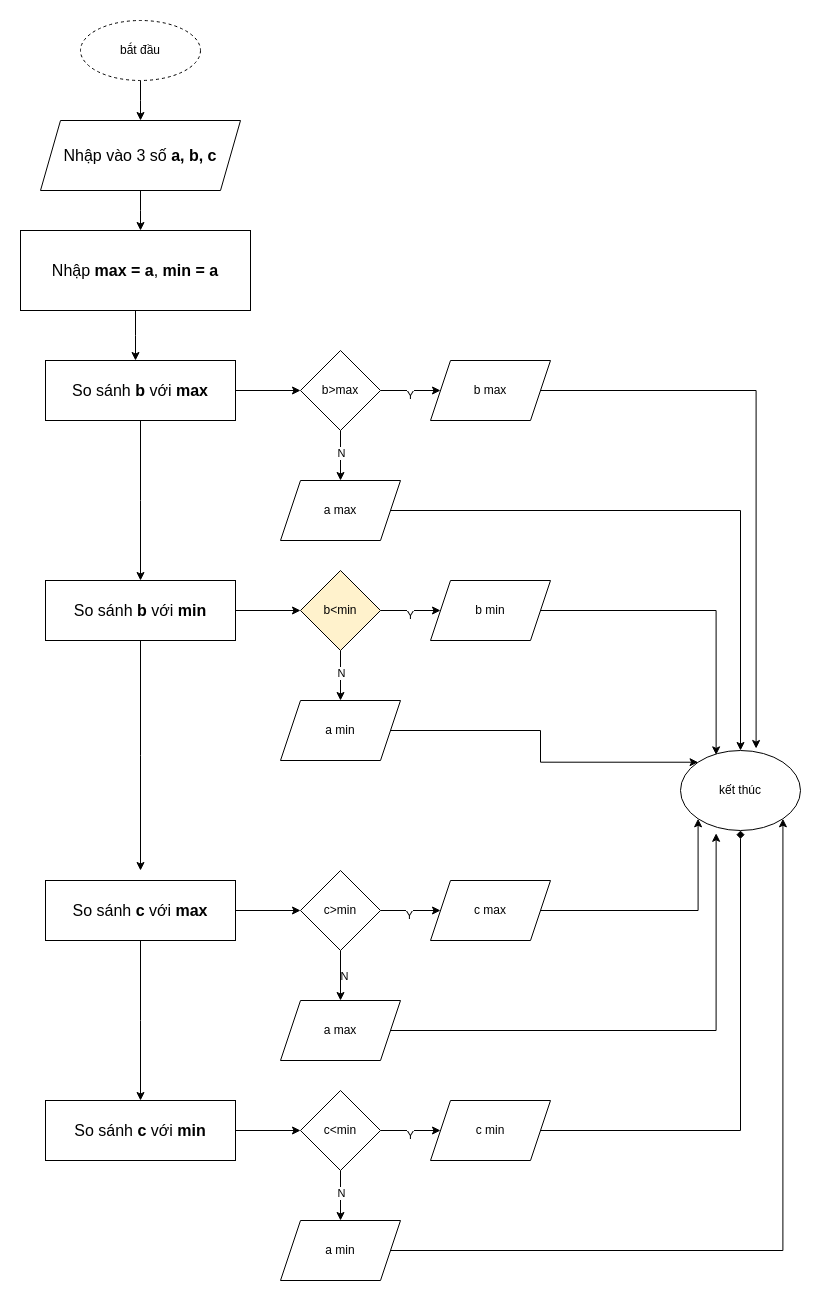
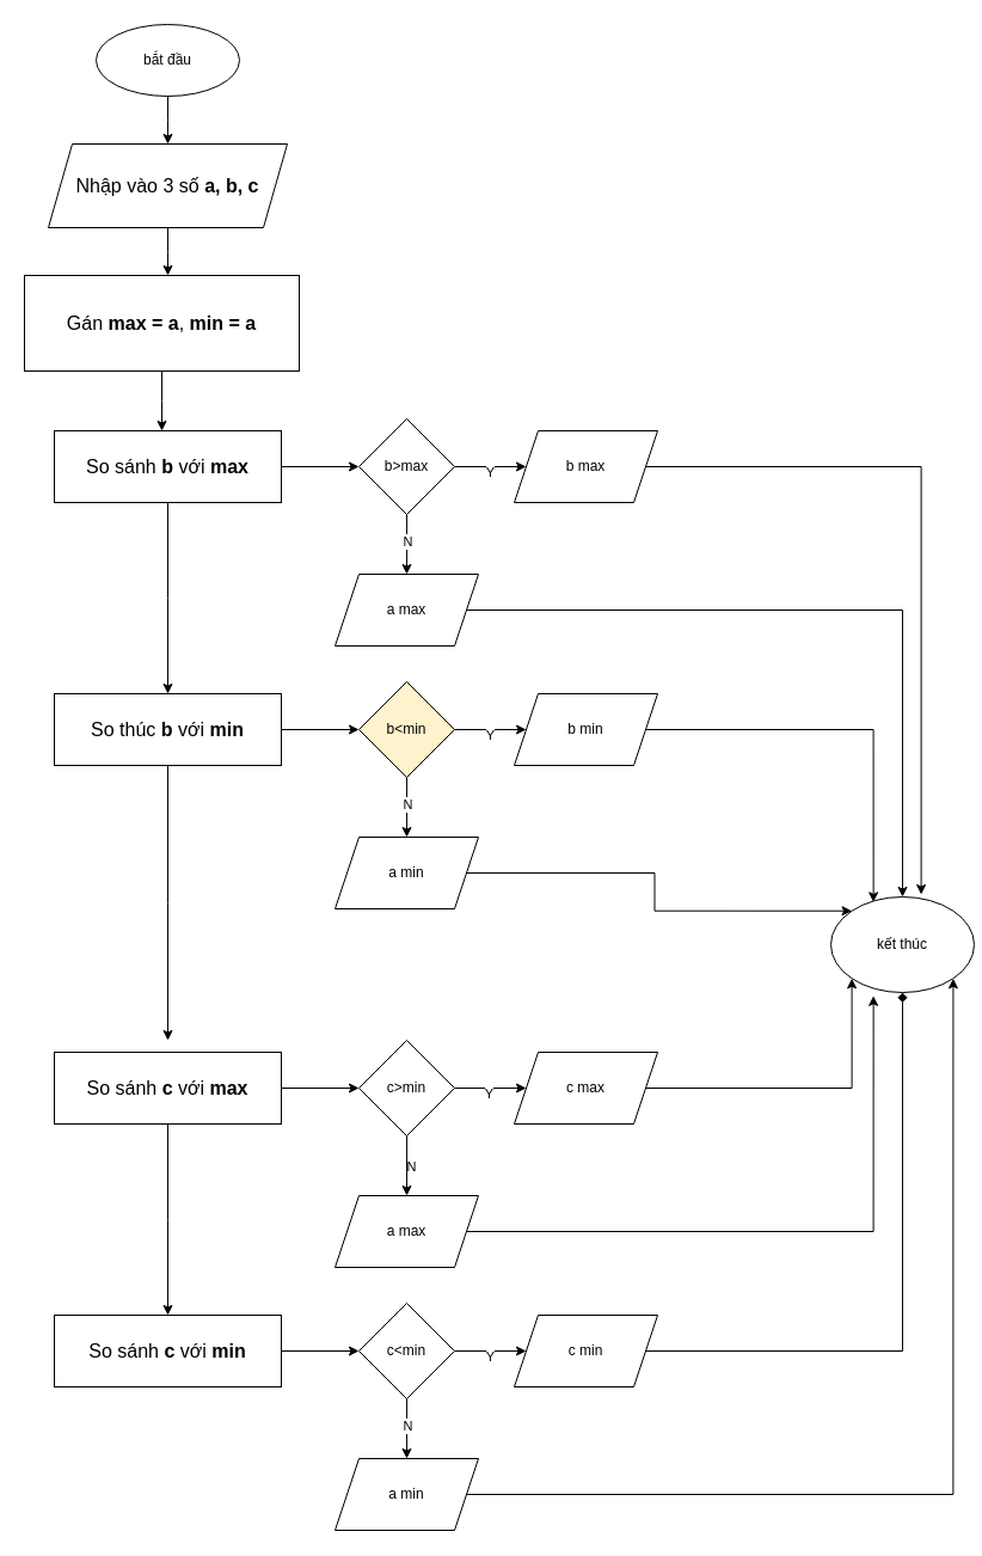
  <mxCell id="0" />
  <mxCell id="1" parent="0" />
  <mxCell id="2" style="edgeStyle=orthogonalEdgeStyle;rounded=0;orthogonalLoop=1;jettySize=auto;html=1;" edge="1" parent="1" source="3"><mxGeometry relative="1" as="geometry"><mxPoint x="140" y="120" as="targetPoint" /></mxGeometry></mxCell>
- <mxCell id="3" value="bắt đầu" style="ellipse;whiteSpace=wrap;html=1;dashed=1;" vertex="1" parent="1"><mxGeometry x="80" y="20" width="120" height="60" as="geometry" /></mxCell>
+ <mxCell id="3" value="bắt đầu" style="ellipse;whiteSpace=wrap;html=1;" vertex="1" parent="1"><mxGeometry x="80" y="20" width="120" height="60" as="geometry" /></mxCell>
  <mxCell id="4" style="edgeStyle=orthogonalEdgeStyle;rounded=0;orthogonalLoop=1;jettySize=auto;html=1;" edge="1" parent="1" source="5"><mxGeometry relative="1" as="geometry"><mxPoint x="140" y="230" as="targetPoint" /></mxGeometry></mxCell>
  <mxCell id="5" value="&lt;span style=&quot;box-sizing: border-box; margin: 0px; padding: 0px; font-family: Arial, sans-serif; font-size: 16px; font-variant-numeric: normal; font-variant-east-asian: normal; font-variant-alternates: normal; font-variant-position: normal; font-variant-emoji: normal; text-align: start; white-space-collapse: preserve; background-color: rgb(255, 255, 255); vertical-align: baseline;&quot;&gt;Nhập vào 3 số&amp;nbsp;&lt;/span&gt;&lt;span style=&quot;box-sizing: border-box; margin: 0px; padding: 0px; font-family: Arial, sans-serif; font-size: 16px; font-variant-numeric: normal; font-variant-east-asian: normal; font-variant-alternates: normal; font-variant-position: normal; font-variant-emoji: normal; text-align: start; white-space-collapse: preserve; background-color: rgb(255, 255, 255); vertical-align: baseline;&quot;&gt;&lt;span style=&quot;box-sizing: border-box; margin: 0px; padding: 0px; font-weight: bolder;&quot;&gt;a, b, c&lt;/span&gt;&lt;/span&gt;" style="shape=parallelogram;perimeter=parallelogramPerimeter;whiteSpace=wrap;html=1;fixedSize=1;" vertex="1" parent="1"><mxGeometry x="40" y="120" width="200" height="70" as="geometry" /></mxCell>
  <mxCell id="6" style="edgeStyle=orthogonalEdgeStyle;rounded=0;orthogonalLoop=1;jettySize=auto;html=1;" edge="1" parent="1" source="7"><mxGeometry relative="1" as="geometry"><mxPoint x="135" y="360" as="targetPoint" /></mxGeometry></mxCell>
- <mxCell id="7" value="&lt;span style=&quot;box-sizing: border-box; margin: 0px; padding: 0px; font-family: Arial, sans-serif; font-size: 16px; font-variant-numeric: normal; font-variant-east-asian: normal; font-variant-alternates: normal; font-variant-position: normal; font-variant-emoji: normal; text-align: start; white-space-collapse: preserve; background-color: rgb(255, 255, 255); vertical-align: baseline;&quot;&gt;Nhập&amp;nbsp;&lt;/span&gt;&lt;span style=&quot;box-sizing: border-box; margin: 0px; padding: 0px; font-family: Arial, sans-serif; font-size: 16px; font-variant-numeric: normal; font-variant-east-asian: normal; font-variant-alternates: normal; font-variant-position: normal; font-variant-emoji: normal; text-align: start; white-space-collapse: preserve; background-color: rgb(255, 255, 255); vertical-align: baseline;&quot;&gt;&lt;span style=&quot;box-sizing: border-box; margin: 0px; padding: 0px; font-weight: bolder;&quot;&gt;max = a&lt;/span&gt;&lt;/span&gt;&lt;span style=&quot;box-sizing: border-box; margin: 0px; padding: 0px; font-family: Arial, sans-serif; font-size: 16px; font-variant-numeric: normal; font-variant-east-asian: normal; font-variant-alternates: normal; font-variant-position: normal; font-variant-emoji: normal; text-align: start; white-space-collapse: preserve; background-color: rgb(255, 255, 255); vertical-align: baseline;&quot;&gt;,&lt;/span&gt;&lt;span style=&quot;box-sizing: border-box; margin: 0px; padding: 0px; font-family: Arial, sans-serif; font-size: 16px; font-variant-numeric: normal; font-variant-east-asian: normal; font-variant-alternates: normal; font-variant-position: normal; font-variant-emoji: normal; text-align: start; white-space-collapse: preserve; background-color: rgb(255, 255, 255); vertical-align: baseline;&quot;&gt;&lt;span style=&quot;box-sizing: border-box; margin: 0px; padding: 0px; font-weight: bolder;&quot;&gt; min = a&lt;/span&gt;&lt;/span&gt;" style="rounded=0;whiteSpace=wrap;html=1;" vertex="1" parent="1"><mxGeometry x="20" y="230" width="230" height="80" as="geometry" /></mxCell>
+ <mxCell id="7" value="&lt;span style=&quot;box-sizing: border-box; margin: 0px; padding: 0px; font-family: Arial, sans-serif; font-size: 16px; font-variant-numeric: normal; font-variant-east-asian: normal; font-variant-alternates: normal; font-variant-position: normal; font-variant-emoji: normal; text-align: start; white-space-collapse: preserve; background-color: rgb(255, 255, 255); vertical-align: baseline;&quot;&gt;Gán&amp;nbsp;&lt;/span&gt;&lt;span style=&quot;box-sizing: border-box; margin: 0px; padding: 0px; font-family: Arial, sans-serif; font-size: 16px; font-variant-numeric: normal; font-variant-east-asian: normal; font-variant-alternates: normal; font-variant-position: normal; font-variant-emoji: normal; text-align: start; white-space-collapse: preserve; background-color: rgb(255, 255, 255); vertical-align: baseline;&quot;&gt;&lt;span style=&quot;box-sizing: border-box; margin: 0px; padding: 0px; font-weight: bolder;&quot;&gt;max = a&lt;/span&gt;&lt;/span&gt;&lt;span style=&quot;box-sizing: border-box; margin: 0px; padding: 0px; font-family: Arial, sans-serif; font-size: 16px; font-variant-numeric: normal; font-variant-east-asian: normal; font-variant-alternates: normal; font-variant-position: normal; font-variant-emoji: normal; text-align: start; white-space-collapse: preserve; background-color: rgb(255, 255, 255); vertical-align: baseline;&quot;&gt;,&lt;/span&gt;&lt;span style=&quot;box-sizing: border-box; margin: 0px; padding: 0px; font-family: Arial, sans-serif; font-size: 16px; font-variant-numeric: normal; font-variant-east-asian: normal; font-variant-alternates: normal; font-variant-position: normal; font-variant-emoji: normal; text-align: start; white-space-collapse: preserve; background-color: rgb(255, 255, 255); vertical-align: baseline;&quot;&gt;&lt;span style=&quot;box-sizing: border-box; margin: 0px; padding: 0px; font-weight: bolder;&quot;&gt; min = a&lt;/span&gt;&lt;/span&gt;" style="rounded=0;whiteSpace=wrap;html=1;" vertex="1" parent="1"><mxGeometry x="20" y="230" width="230" height="80" as="geometry" /></mxCell>
  <mxCell id="8" style="edgeStyle=orthogonalEdgeStyle;rounded=0;orthogonalLoop=1;jettySize=auto;html=1;" edge="1" parent="1" source="10"><mxGeometry relative="1" as="geometry"><mxPoint x="300" y="390" as="targetPoint" /></mxGeometry></mxCell>
  <mxCell id="9" style="edgeStyle=orthogonalEdgeStyle;rounded=0;orthogonalLoop=1;jettySize=auto;html=1;" edge="1" parent="1" source="10"><mxGeometry relative="1" as="geometry"><mxPoint x="140" y="580" as="targetPoint" /></mxGeometry></mxCell>
  <mxCell id="10" value="&lt;span style=&quot;box-sizing: border-box; margin: 0px; padding: 0px; font-family: Arial, sans-serif; font-size: 16px; font-variant-numeric: normal; font-variant-east-asian: normal; font-variant-alternates: normal; font-variant-position: normal; font-variant-emoji: normal; text-align: start; white-space-collapse: preserve; background-color: rgb(255, 255, 255); vertical-align: baseline;&quot;&gt;So sánh&amp;nbsp;&lt;/span&gt;&lt;span style=&quot;box-sizing: border-box; margin: 0px; padding: 0px; font-family: Arial, sans-serif; font-size: 16px; font-variant-numeric: normal; font-variant-east-asian: normal; font-variant-alternates: normal; font-variant-position: normal; font-variant-emoji: normal; text-align: start; white-space-collapse: preserve; background-color: rgb(255, 255, 255); vertical-align: baseline;&quot;&gt;&lt;span style=&quot;box-sizing: border-box; margin: 0px; padding: 0px; font-weight: bolder;&quot;&gt;b&lt;/span&gt;&lt;/span&gt;&lt;span style=&quot;box-sizing: border-box; margin: 0px; padding: 0px; font-family: Arial, sans-serif; font-size: 16px; font-variant-numeric: normal; font-variant-east-asian: normal; font-variant-alternates: normal; font-variant-position: normal; font-variant-emoji: normal; text-align: start; white-space-collapse: preserve; background-color: rgb(255, 255, 255); vertical-align: baseline;&quot;&gt; với&amp;nbsp;&lt;/span&gt;&lt;span style=&quot;box-sizing: border-box; margin: 0px; padding: 0px; font-family: Arial, sans-serif; font-size: 16px; font-variant-numeric: normal; font-variant-east-asian: normal; font-variant-alternates: normal; font-variant-position: normal; font-variant-emoji: normal; text-align: start; white-space-collapse: preserve; background-color: rgb(255, 255, 255); vertical-align: baseline;&quot;&gt;&lt;span style=&quot;box-sizing: border-box; margin: 0px; padding: 0px; font-weight: bolder;&quot;&gt;max&lt;/span&gt;&lt;/span&gt;" style="rounded=0;whiteSpace=wrap;html=1;" vertex="1" parent="1"><mxGeometry x="45" y="360" width="190" height="60" as="geometry" /></mxCell>
  <mxCell id="11" style="edgeStyle=orthogonalEdgeStyle;rounded=0;orthogonalLoop=1;jettySize=auto;html=1;" edge="1" parent="1" source="15"><mxGeometry relative="1" as="geometry"><mxPoint x="440" y="390" as="targetPoint" /></mxGeometry></mxCell>
  <mxCell id="12" value="Y" style="edgeLabel;html=1;align=center;verticalAlign=middle;resizable=0;points=[];" vertex="1" connectable="0" parent="11"><mxGeometry x="-0.052" y="-4" relative="1" as="geometry"><mxPoint as="offset" /></mxGeometry></mxCell>
  <mxCell id="13" style="edgeStyle=orthogonalEdgeStyle;rounded=0;orthogonalLoop=1;jettySize=auto;html=1;" edge="1" parent="1" source="15"><mxGeometry relative="1" as="geometry"><mxPoint x="340" y="480" as="targetPoint" /></mxGeometry></mxCell>
  <mxCell id="14" value="N" style="edgeLabel;html=1;align=center;verticalAlign=middle;resizable=0;points=[];" vertex="1" connectable="0" parent="13"><mxGeometry x="-0.013" y="3" relative="1" as="geometry"><mxPoint as="offset" /></mxGeometry></mxCell>
  <mxCell id="15" value="b&amp;gt;max" style="rhombus;whiteSpace=wrap;html=1;" vertex="1" parent="1"><mxGeometry x="300" y="350" width="80" height="80" as="geometry" /></mxCell>
  <mxCell id="16" value="b max" style="shape=parallelogram;perimeter=parallelogramPerimeter;whiteSpace=wrap;html=1;fixedSize=1;" vertex="1" parent="1"><mxGeometry x="430" y="360" width="120" height="60" as="geometry" /></mxCell>
  <mxCell id="17" style="edgeStyle=orthogonalEdgeStyle;rounded=0;orthogonalLoop=1;jettySize=auto;html=1;entryX=0.5;entryY=0;entryDx=0;entryDy=0;" edge="1" parent="1" source="18" target="52"><mxGeometry relative="1" as="geometry" /></mxCell>
  <mxCell id="18" value="a max" style="shape=parallelogram;perimeter=parallelogramPerimeter;whiteSpace=wrap;html=1;fixedSize=1;" vertex="1" parent="1"><mxGeometry x="280" y="480" width="120" height="60" as="geometry" /></mxCell>
  <mxCell id="19" style="edgeStyle=orthogonalEdgeStyle;rounded=0;orthogonalLoop=1;jettySize=auto;html=1;" edge="1" parent="1" source="21"><mxGeometry relative="1" as="geometry"><mxPoint x="300" y="610" as="targetPoint" /></mxGeometry></mxCell>
  <mxCell id="20" style="edgeStyle=orthogonalEdgeStyle;rounded=0;orthogonalLoop=1;jettySize=auto;html=1;" edge="1" parent="1" source="21"><mxGeometry relative="1" as="geometry"><mxPoint x="140" y="870" as="targetPoint" /></mxGeometry></mxCell>
- <mxCell id="21" value="&lt;span style=&quot;box-sizing: border-box; margin: 0px; padding: 0px; font-family: Arial, sans-serif; font-size: 16px; font-variant-numeric: normal; font-variant-east-asian: normal; font-variant-alternates: normal; font-variant-position: normal; font-variant-emoji: normal; text-align: start; white-space-collapse: preserve; background-color: rgb(255, 255, 255); vertical-align: baseline;&quot;&gt;So sánh&amp;nbsp;&lt;/span&gt;&lt;span style=&quot;box-sizing: border-box; margin: 0px; padding: 0px; font-family: Arial, sans-serif; font-size: 16px; font-variant-numeric: normal; font-variant-east-asian: normal; font-variant-alternates: normal; font-variant-position: normal; font-variant-emoji: normal; text-align: start; white-space-collapse: preserve; background-color: rgb(255, 255, 255); vertical-align: baseline;&quot;&gt;&lt;span style=&quot;box-sizing: border-box; margin: 0px; padding: 0px; font-weight: bolder;&quot;&gt;b&lt;/span&gt;&lt;/span&gt;&lt;span style=&quot;box-sizing: border-box; margin: 0px; padding: 0px; font-family: Arial, sans-serif; font-size: 16px; font-variant-numeric: normal; font-variant-east-asian: normal; font-variant-alternates: normal; font-variant-position: normal; font-variant-emoji: normal; text-align: start; white-space-collapse: preserve; background-color: rgb(255, 255, 255); vertical-align: baseline;&quot;&gt; với&amp;nbsp;&lt;b&gt;min&lt;/b&gt;&lt;/span&gt;" style="rounded=0;whiteSpace=wrap;html=1;" vertex="1" parent="1"><mxGeometry x="45" y="580" width="190" height="60" as="geometry" /></mxCell>
+ <mxCell id="21" value="&lt;span style=&quot;box-sizing: border-box; margin: 0px; padding: 0px; font-family: Arial, sans-serif; font-size: 16px; font-variant-numeric: normal; font-variant-east-asian: normal; font-variant-alternates: normal; font-variant-position: normal; font-variant-emoji: normal; text-align: start; white-space-collapse: preserve; background-color: rgb(255, 255, 255); vertical-align: baseline;&quot;&gt;So thúc&amp;nbsp;&lt;/span&gt;&lt;span style=&quot;box-sizing: border-box; margin: 0px; padding: 0px; font-family: Arial, sans-serif; font-size: 16px; font-variant-numeric: normal; font-variant-east-asian: normal; font-variant-alternates: normal; font-variant-position: normal; font-variant-emoji: normal; text-align: start; white-space-collapse: preserve; background-color: rgb(255, 255, 255); vertical-align: baseline;&quot;&gt;&lt;span style=&quot;box-sizing: border-box; margin: 0px; padding: 0px; font-weight: bolder;&quot;&gt;b&lt;/span&gt;&lt;/span&gt;&lt;span style=&quot;box-sizing: border-box; margin: 0px; padding: 0px; font-family: Arial, sans-serif; font-size: 16px; font-variant-numeric: normal; font-variant-east-asian: normal; font-variant-alternates: normal; font-variant-position: normal; font-variant-emoji: normal; text-align: start; white-space-collapse: preserve; background-color: rgb(255, 255, 255); vertical-align: baseline;&quot;&gt; với&amp;nbsp;&lt;b&gt;min&lt;/b&gt;&lt;/span&gt;" style="rounded=0;whiteSpace=wrap;html=1;" vertex="1" parent="1"><mxGeometry x="45" y="580" width="190" height="60" as="geometry" /></mxCell>
  <mxCell id="22" style="edgeStyle=orthogonalEdgeStyle;rounded=0;orthogonalLoop=1;jettySize=auto;html=1;" edge="1" parent="1" source="26"><mxGeometry relative="1" as="geometry"><mxPoint x="440" y="610" as="targetPoint" /></mxGeometry></mxCell>
  <mxCell id="23" value="Y" style="edgeLabel;html=1;align=center;verticalAlign=middle;resizable=0;points=[];" vertex="1" connectable="0" parent="22"><mxGeometry x="-0.052" y="-4" relative="1" as="geometry"><mxPoint as="offset" /></mxGeometry></mxCell>
  <mxCell id="24" style="edgeStyle=orthogonalEdgeStyle;rounded=0;orthogonalLoop=1;jettySize=auto;html=1;" edge="1" parent="1" source="26"><mxGeometry relative="1" as="geometry"><mxPoint x="340" y="700" as="targetPoint" /></mxGeometry></mxCell>
  <mxCell id="25" value="N" style="edgeLabel;html=1;align=center;verticalAlign=middle;resizable=0;points=[];" vertex="1" connectable="0" parent="24"><mxGeometry x="-0.013" y="3" relative="1" as="geometry"><mxPoint as="offset" /></mxGeometry></mxCell>
  <mxCell id="26" value="b&amp;lt;min" style="rhombus;whiteSpace=wrap;html=1;fillColor=#fff2cc;" vertex="1" parent="1"><mxGeometry x="300" y="570" width="80" height="80" as="geometry" /></mxCell>
  <mxCell id="27" value="b min" style="shape=parallelogram;perimeter=parallelogramPerimeter;whiteSpace=wrap;html=1;fixedSize=1;" vertex="1" parent="1"><mxGeometry x="430" y="580" width="120" height="60" as="geometry" /></mxCell>
  <mxCell id="28" style="edgeStyle=orthogonalEdgeStyle;rounded=0;orthogonalLoop=1;jettySize=auto;html=1;entryX=0;entryY=0;entryDx=0;entryDy=0;" edge="1" parent="1" source="29" target="52"><mxGeometry relative="1" as="geometry" /></mxCell>
  <mxCell id="29" value="a min" style="shape=parallelogram;perimeter=parallelogramPerimeter;whiteSpace=wrap;html=1;fixedSize=1;" vertex="1" parent="1"><mxGeometry x="280" y="700" width="120" height="60" as="geometry" /></mxCell>
  <mxCell id="30" style="edgeStyle=orthogonalEdgeStyle;rounded=0;orthogonalLoop=1;jettySize=auto;html=1;" edge="1" parent="1" source="32"><mxGeometry relative="1" as="geometry"><mxPoint x="300" y="910" as="targetPoint" /></mxGeometry></mxCell>
  <mxCell id="31" style="edgeStyle=orthogonalEdgeStyle;rounded=0;orthogonalLoop=1;jettySize=auto;html=1;" edge="1" parent="1" source="32"><mxGeometry relative="1" as="geometry"><mxPoint x="140" y="1100" as="targetPoint" /></mxGeometry></mxCell>
  <mxCell id="32" value="&lt;span style=&quot;box-sizing: border-box; margin: 0px; padding: 0px; font-family: Arial, sans-serif; font-size: 16px; font-variant-numeric: normal; font-variant-east-asian: normal; font-variant-alternates: normal; font-variant-position: normal; font-variant-emoji: normal; text-align: start; white-space-collapse: preserve; background-color: rgb(255, 255, 255); vertical-align: baseline;&quot;&gt;So sánh&amp;nbsp;&lt;b&gt;c&lt;/b&gt;&lt;/span&gt;&lt;span style=&quot;box-sizing: border-box; margin: 0px; padding: 0px; font-family: Arial, sans-serif; font-size: 16px; font-variant-numeric: normal; font-variant-east-asian: normal; font-variant-alternates: normal; font-variant-position: normal; font-variant-emoji: normal; text-align: start; white-space-collapse: preserve; background-color: rgb(255, 255, 255); vertical-align: baseline;&quot;&gt; với&amp;nbsp;&lt;/span&gt;&lt;span style=&quot;box-sizing: border-box; margin: 0px; padding: 0px; font-family: Arial, sans-serif; font-size: 16px; font-variant-numeric: normal; font-variant-east-asian: normal; font-variant-alternates: normal; font-variant-position: normal; font-variant-emoji: normal; text-align: start; white-space-collapse: preserve; background-color: rgb(255, 255, 255); vertical-align: baseline;&quot;&gt;&lt;span style=&quot;box-sizing: border-box; margin: 0px; padding: 0px; font-weight: bolder;&quot;&gt;max&lt;/span&gt;&lt;/span&gt;" style="rounded=0;whiteSpace=wrap;html=1;" vertex="1" parent="1"><mxGeometry x="45" y="880" width="190" height="60" as="geometry" /></mxCell>
  <mxCell id="33" style="edgeStyle=orthogonalEdgeStyle;rounded=0;orthogonalLoop=1;jettySize=auto;html=1;" edge="1" parent="1"><mxGeometry relative="1" as="geometry"><mxPoint x="440" y="910" as="targetPoint" /><mxPoint x="380" y="910" as="sourcePoint" /></mxGeometry></mxCell>
  <mxCell id="34" value="Y" style="edgeLabel;html=1;align=center;verticalAlign=middle;resizable=0;points=[];" vertex="1" connectable="0" parent="33"><mxGeometry x="-0.052" y="-4" relative="1" as="geometry"><mxPoint as="offset" /></mxGeometry></mxCell>
  <mxCell id="35" style="edgeStyle=orthogonalEdgeStyle;rounded=0;orthogonalLoop=1;jettySize=auto;html=1;" edge="1" parent="1"><mxGeometry relative="1" as="geometry"><mxPoint x="340" y="1000" as="targetPoint" /><mxPoint x="340" y="950" as="sourcePoint" /></mxGeometry></mxCell>
  <mxCell id="36" value="N" style="edgeLabel;html=1;align=center;verticalAlign=middle;resizable=0;points=[];" vertex="1" connectable="0" parent="35"><mxGeometry x="-0.013" y="3" relative="1" as="geometry"><mxPoint as="offset" /></mxGeometry></mxCell>
  <mxCell id="37" style="edgeStyle=orthogonalEdgeStyle;rounded=0;orthogonalLoop=1;jettySize=auto;html=1;entryX=0;entryY=1;entryDx=0;entryDy=0;" edge="1" parent="1" source="38" target="52"><mxGeometry relative="1" as="geometry" /></mxCell>
  <mxCell id="38" value="c max" style="shape=parallelogram;perimeter=parallelogramPerimeter;whiteSpace=wrap;html=1;fixedSize=1;" vertex="1" parent="1"><mxGeometry x="430" y="880" width="120" height="60" as="geometry" /></mxCell>
  <mxCell id="39" value="a max" style="shape=parallelogram;perimeter=parallelogramPerimeter;whiteSpace=wrap;html=1;fixedSize=1;" vertex="1" parent="1"><mxGeometry x="280" y="1000" width="120" height="60" as="geometry" /></mxCell>
  <mxCell id="40" style="edgeStyle=orthogonalEdgeStyle;rounded=0;orthogonalLoop=1;jettySize=auto;html=1;" edge="1" parent="1" source="41"><mxGeometry relative="1" as="geometry"><mxPoint x="300" y="1130" as="targetPoint" /></mxGeometry></mxCell>
  <mxCell id="41" value="&lt;span style=&quot;box-sizing: border-box; margin: 0px; padding: 0px; font-family: Arial, sans-serif; font-size: 16px; font-variant-numeric: normal; font-variant-east-asian: normal; font-variant-alternates: normal; font-variant-position: normal; font-variant-emoji: normal; text-align: start; white-space-collapse: preserve; background-color: rgb(255, 255, 255); vertical-align: baseline;&quot;&gt;So sánh&amp;nbsp;&lt;b&gt;c&lt;/b&gt;&lt;/span&gt;&lt;span style=&quot;box-sizing: border-box; margin: 0px; padding: 0px; font-family: Arial, sans-serif; font-size: 16px; font-variant-numeric: normal; font-variant-east-asian: normal; font-variant-alternates: normal; font-variant-position: normal; font-variant-emoji: normal; text-align: start; white-space-collapse: preserve; background-color: rgb(255, 255, 255); vertical-align: baseline;&quot;&gt; với&amp;nbsp;&lt;b&gt;min&lt;/b&gt;&lt;/span&gt;" style="rounded=0;whiteSpace=wrap;html=1;" vertex="1" parent="1"><mxGeometry x="45" y="1100" width="190" height="60" as="geometry" /></mxCell>
  <mxCell id="42" style="edgeStyle=orthogonalEdgeStyle;rounded=0;orthogonalLoop=1;jettySize=auto;html=1;" edge="1" parent="1" source="46"><mxGeometry relative="1" as="geometry"><mxPoint x="440" y="1130" as="targetPoint" /></mxGeometry></mxCell>
  <mxCell id="43" value="Y" style="edgeLabel;html=1;align=center;verticalAlign=middle;resizable=0;points=[];" vertex="1" connectable="0" parent="42"><mxGeometry x="-0.052" y="-4" relative="1" as="geometry"><mxPoint as="offset" /></mxGeometry></mxCell>
  <mxCell id="44" style="edgeStyle=orthogonalEdgeStyle;rounded=0;orthogonalLoop=1;jettySize=auto;html=1;" edge="1" parent="1" source="46"><mxGeometry relative="1" as="geometry"><mxPoint x="340" y="1220" as="targetPoint" /></mxGeometry></mxCell>
  <mxCell id="45" value="N" style="edgeLabel;html=1;align=center;verticalAlign=middle;resizable=0;points=[];" vertex="1" connectable="0" parent="44"><mxGeometry x="-0.013" y="3" relative="1" as="geometry"><mxPoint as="offset" /></mxGeometry></mxCell>
  <mxCell id="46" value="c&amp;lt;min" style="rhombus;whiteSpace=wrap;html=1;" vertex="1" parent="1"><mxGeometry x="300" y="1090" width="80" height="80" as="geometry" /></mxCell>
  <mxCell id="47" style="edgeStyle=orthogonalEdgeStyle;rounded=0;orthogonalLoop=1;jettySize=auto;html=1;entryX=0.5;entryY=1;entryDx=0;entryDy=0;endArrow=diamond;" edge="1" parent="1" source="48" target="52"><mxGeometry relative="1" as="geometry" /></mxCell>
  <mxCell id="48" value="c min" style="shape=parallelogram;perimeter=parallelogramPerimeter;whiteSpace=wrap;html=1;fixedSize=1;" vertex="1" parent="1"><mxGeometry x="430" y="1100" width="120" height="60" as="geometry" /></mxCell>
  <mxCell id="49" style="edgeStyle=orthogonalEdgeStyle;rounded=0;orthogonalLoop=1;jettySize=auto;html=1;entryX=1;entryY=1;entryDx=0;entryDy=0;" edge="1" parent="1" source="50" target="52"><mxGeometry relative="1" as="geometry" /></mxCell>
  <mxCell id="50" value="a min" style="shape=parallelogram;perimeter=parallelogramPerimeter;whiteSpace=wrap;html=1;fixedSize=1;" vertex="1" parent="1"><mxGeometry x="280" y="1220" width="120" height="60" as="geometry" /></mxCell>
  <mxCell id="51" value="c&amp;gt;min" style="rhombus;whiteSpace=wrap;html=1;" vertex="1" parent="1"><mxGeometry x="300" y="870" width="80" height="80" as="geometry" /></mxCell>
- <mxCell id="52" value="kết thúc" style="ellipse;whiteSpace=wrap;html=1;" vertex="1" parent="1"><mxGeometry x="680" y="750" width="120" height="80" as="geometry" /></mxCell>
+ <mxCell id="52" value="kết thúc" style="ellipse;whiteSpace=wrap;html=1;" vertex="1" parent="1"><mxGeometry x="695" y="750" width="120" height="80" as="geometry" /></mxCell>
  <mxCell id="53" style="edgeStyle=orthogonalEdgeStyle;rounded=0;orthogonalLoop=1;jettySize=auto;html=1;entryX=0.63;entryY=-0.025;entryDx=0;entryDy=0;entryPerimeter=0;" edge="1" parent="1" source="16" target="52"><mxGeometry relative="1" as="geometry" /></mxCell>
  <mxCell id="54" style="edgeStyle=orthogonalEdgeStyle;rounded=0;orthogonalLoop=1;jettySize=auto;html=1;entryX=0.297;entryY=0.055;entryDx=0;entryDy=0;entryPerimeter=0;" edge="1" parent="1" source="27" target="52"><mxGeometry relative="1" as="geometry" /></mxCell>
  <mxCell id="55" style="edgeStyle=orthogonalEdgeStyle;rounded=0;orthogonalLoop=1;jettySize=auto;html=1;entryX=0.297;entryY=1.035;entryDx=0;entryDy=0;entryPerimeter=0;" edge="1" parent="1" source="39" target="52"><mxGeometry relative="1" as="geometry" /></mxCell>
